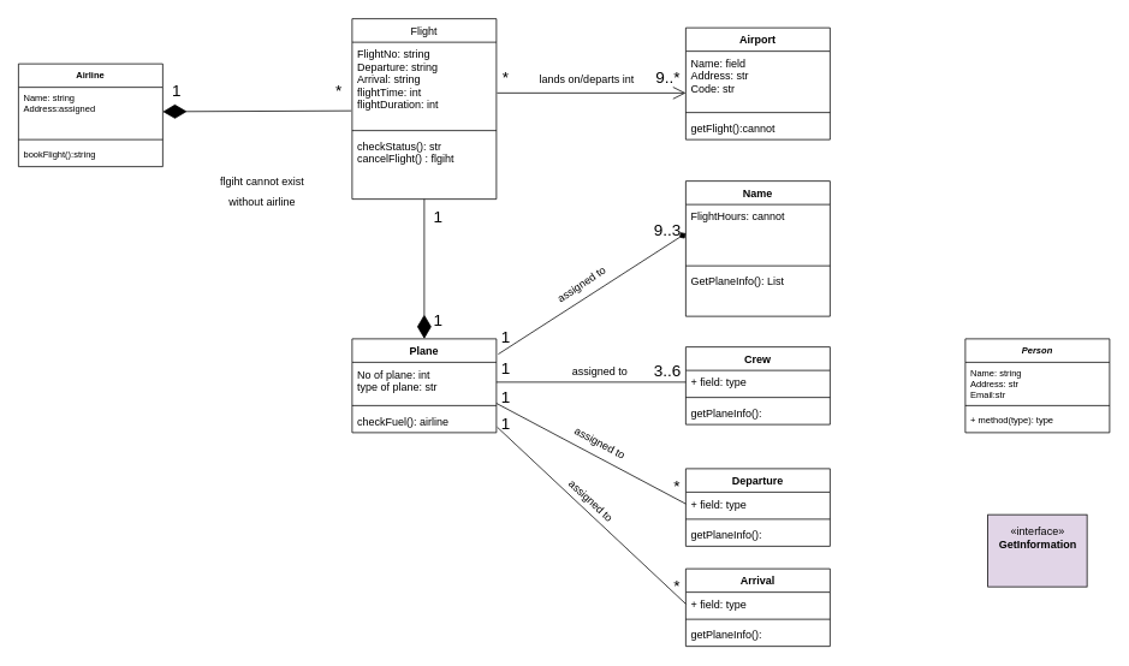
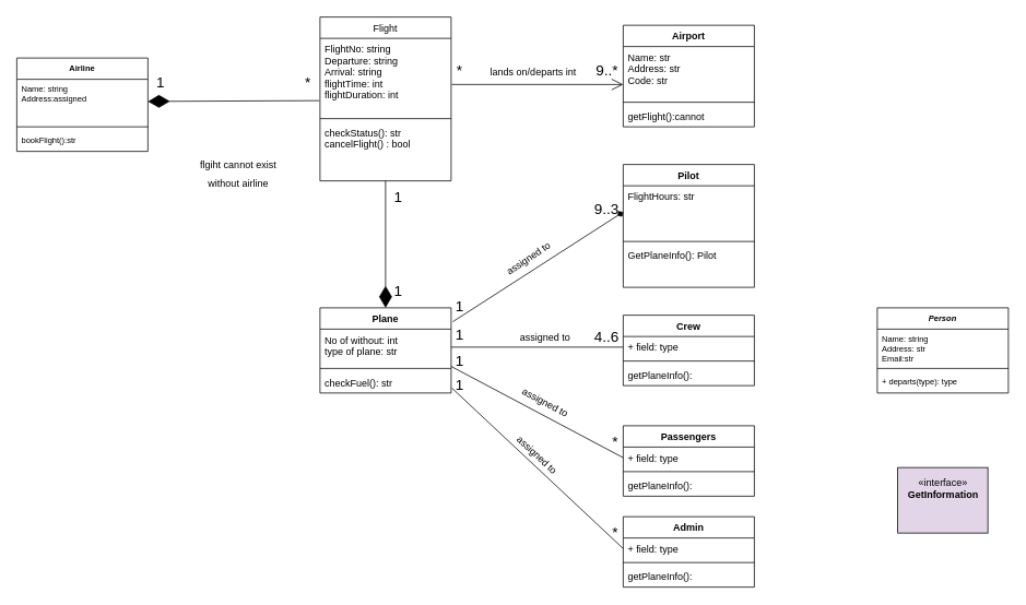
  <mxCell id="0" />
  <mxCell id="1" parent="0" />
  <mxCell id="2" value="Flight" style="swimlane;fontStyle=0;align=center;verticalAlign=top;childLayout=stackLayout;horizontal=1;startSize=26;horizontalStack=0;resizeParent=1;resizeLast=0;collapsible=1;marginBottom=0;rounded=0;shadow=0;strokeWidth=1;" parent="1" vertex="1"><mxGeometry x="390" y="20" width="160" height="200" as="geometry"><mxRectangle x="230" y="140" width="160" height="26" as="alternateBounds" /></mxGeometry></mxCell>
  <mxCell id="3" value="FlightNo: string&#10;Departure: string&#10;Arrival: string&#10;flightTime: int&#10;flightDuration: int" style="text;align=left;verticalAlign=top;spacingLeft=4;spacingRight=4;overflow=hidden;rotatable=0;points=[[0,0.5],[1,0.5]];portConstraint=eastwest;" parent="2" vertex="1"><mxGeometry y="26" width="160" height="94" as="geometry" /></mxCell>
  <mxCell id="4" value="" style="line;html=1;strokeWidth=1;align=left;verticalAlign=middle;spacingTop=-1;spacingLeft=3;spacingRight=3;rotatable=0;labelPosition=right;points=[];portConstraint=eastwest;" parent="2" vertex="1"><mxGeometry y="120" width="160" height="8" as="geometry" /></mxCell>
- <mxCell id="5" value="checkStatus(): str&#10;cancelFlight() : flgiht" style="text;align=left;verticalAlign=top;spacingLeft=4;spacingRight=4;overflow=hidden;rotatable=0;points=[[0,0.5],[1,0.5]];portConstraint=eastwest;" parent="2" vertex="1"><mxGeometry y="128" width="160" height="72" as="geometry" /></mxCell>
+ <mxCell id="5" value="checkStatus(): str&#10;cancelFlight() : bool" style="text;align=left;verticalAlign=top;spacingLeft=4;spacingRight=4;overflow=hidden;rotatable=0;points=[[0,0.5],[1,0.5]];portConstraint=eastwest;" parent="2" vertex="1"><mxGeometry y="128" width="160" height="72" as="geometry" /></mxCell>
  <mxCell id="6" value="Plane" style="swimlane;fontStyle=1;align=center;verticalAlign=top;childLayout=stackLayout;horizontal=1;startSize=26;horizontalStack=0;resizeParent=1;resizeParentMax=0;resizeLast=0;collapsible=1;marginBottom=0;" parent="1" vertex="1"><mxGeometry x="390" y="375" width="160" height="104" as="geometry" /></mxCell>
- <mxCell id="7" value="No of plane: int&#10;type of plane: str" style="text;strokeColor=none;fillColor=none;align=left;verticalAlign=top;spacingLeft=4;spacingRight=4;overflow=hidden;rotatable=0;points=[[0,0.5],[1,0.5]];portConstraint=eastwest;" parent="6" vertex="1"><mxGeometry y="26" width="160" height="44" as="geometry" /></mxCell>
+ <mxCell id="7" value="No of without: int&#10;type of plane: str" style="text;strokeColor=none;fillColor=none;align=left;verticalAlign=top;spacingLeft=4;spacingRight=4;overflow=hidden;rotatable=0;points=[[0,0.5],[1,0.5]];portConstraint=eastwest;" parent="6" vertex="1"><mxGeometry y="26" width="160" height="44" as="geometry" /></mxCell>
  <mxCell id="8" value="" style="line;strokeWidth=1;fillColor=none;align=left;verticalAlign=middle;spacingTop=-1;spacingLeft=3;spacingRight=3;rotatable=0;labelPosition=right;points=[];portConstraint=eastwest;strokeColor=inherit;" parent="6" vertex="1"><mxGeometry y="70" width="160" height="8" as="geometry" /></mxCell>
- <mxCell id="9" value="checkFuel(): airline" style="text;strokeColor=none;fillColor=none;align=left;verticalAlign=top;spacingLeft=4;spacingRight=4;overflow=hidden;rotatable=0;points=[[0,0.5],[1,0.5]];portConstraint=eastwest;" parent="6" vertex="1"><mxGeometry y="78" width="160" height="26" as="geometry" /></mxCell>
+ <mxCell id="9" value="checkFuel(): str" style="text;strokeColor=none;fillColor=none;align=left;verticalAlign=top;spacingLeft=4;spacingRight=4;overflow=hidden;rotatable=0;points=[[0,0.5],[1,0.5]];portConstraint=eastwest;" parent="6" vertex="1"><mxGeometry y="78" width="160" height="26" as="geometry" /></mxCell>
  <mxCell id="10" value="Crew" style="swimlane;fontStyle=1;align=center;verticalAlign=top;childLayout=stackLayout;horizontal=1;startSize=26;horizontalStack=0;resizeParent=1;resizeParentMax=0;resizeLast=0;collapsible=1;marginBottom=0;" parent="1" vertex="1"><mxGeometry x="760" y="384" width="160" height="86" as="geometry" /></mxCell>
  <mxCell id="11" value="+ field: type" style="text;strokeColor=none;fillColor=none;align=left;verticalAlign=top;spacingLeft=4;spacingRight=4;overflow=hidden;rotatable=0;points=[[0,0.5],[1,0.5]];portConstraint=eastwest;" parent="10" vertex="1"><mxGeometry y="26" width="160" height="26" as="geometry" /></mxCell>
  <mxCell id="12" value="" style="line;strokeWidth=1;fillColor=none;align=left;verticalAlign=middle;spacingTop=-1;spacingLeft=3;spacingRight=3;rotatable=0;labelPosition=right;points=[];portConstraint=eastwest;strokeColor=inherit;" parent="10" vertex="1"><mxGeometry y="52" width="160" height="8" as="geometry" /></mxCell>
  <mxCell id="13" value="getPlaneInfo():" style="text;strokeColor=none;fillColor=none;align=left;verticalAlign=top;spacingLeft=4;spacingRight=4;overflow=hidden;rotatable=0;points=[[0,0.5],[1,0.5]];portConstraint=eastwest;" parent="10" vertex="1"><mxGeometry y="60" width="160" height="26" as="geometry" /></mxCell>
- <mxCell id="14" value="Departure" style="swimlane;fontStyle=1;align=center;verticalAlign=top;childLayout=stackLayout;horizontal=1;startSize=26;horizontalStack=0;resizeParent=1;resizeParentMax=0;resizeLast=0;collapsible=1;marginBottom=0;" parent="1" vertex="1"><mxGeometry x="760" y="519" width="160" height="86" as="geometry" /></mxCell>
+ <mxCell id="14" value="Passengers" style="swimlane;fontStyle=1;align=center;verticalAlign=top;childLayout=stackLayout;horizontal=1;startSize=26;horizontalStack=0;resizeParent=1;resizeParentMax=0;resizeLast=0;collapsible=1;marginBottom=0;" parent="1" vertex="1"><mxGeometry x="760" y="519" width="160" height="86" as="geometry" /></mxCell>
  <mxCell id="15" value="+ field: type" style="text;strokeColor=none;fillColor=none;align=left;verticalAlign=top;spacingLeft=4;spacingRight=4;overflow=hidden;rotatable=0;points=[[0,0.5],[1,0.5]];portConstraint=eastwest;" parent="14" vertex="1"><mxGeometry y="26" width="160" height="26" as="geometry" /></mxCell>
  <mxCell id="16" value="" style="line;strokeWidth=1;fillColor=none;align=left;verticalAlign=middle;spacingTop=-1;spacingLeft=3;spacingRight=3;rotatable=0;labelPosition=right;points=[];portConstraint=eastwest;strokeColor=inherit;" parent="14" vertex="1"><mxGeometry y="52" width="160" height="8" as="geometry" /></mxCell>
  <mxCell id="17" value="getPlaneInfo():" style="text;strokeColor=none;fillColor=none;align=left;verticalAlign=top;spacingLeft=4;spacingRight=4;overflow=hidden;rotatable=0;points=[[0,0.5],[1,0.5]];portConstraint=eastwest;" parent="14" vertex="1"><mxGeometry y="60" width="160" height="26" as="geometry" /></mxCell>
- <mxCell id="18" value="Arrival" style="swimlane;fontStyle=1;align=center;verticalAlign=top;childLayout=stackLayout;horizontal=1;startSize=26;horizontalStack=0;resizeParent=1;resizeParentMax=0;resizeLast=0;collapsible=1;marginBottom=0;" parent="1" vertex="1"><mxGeometry x="760" y="630" width="160" height="86" as="geometry" /></mxCell>
+ <mxCell id="18" value="Admin" style="swimlane;fontStyle=1;align=center;verticalAlign=top;childLayout=stackLayout;horizontal=1;startSize=26;horizontalStack=0;resizeParent=1;resizeParentMax=0;resizeLast=0;collapsible=1;marginBottom=0;" parent="1" vertex="1"><mxGeometry x="760" y="630" width="160" height="86" as="geometry" /></mxCell>
  <mxCell id="19" value="+ field: type" style="text;strokeColor=none;fillColor=none;align=left;verticalAlign=top;spacingLeft=4;spacingRight=4;overflow=hidden;rotatable=0;points=[[0,0.5],[1,0.5]];portConstraint=eastwest;" parent="18" vertex="1"><mxGeometry y="26" width="160" height="26" as="geometry" /></mxCell>
  <mxCell id="20" value="" style="line;strokeWidth=1;fillColor=none;align=left;verticalAlign=middle;spacingTop=-1;spacingLeft=3;spacingRight=3;rotatable=0;labelPosition=right;points=[];portConstraint=eastwest;strokeColor=inherit;" parent="18" vertex="1"><mxGeometry y="52" width="160" height="8" as="geometry" /></mxCell>
  <mxCell id="21" value="getPlaneInfo():" style="text;strokeColor=none;fillColor=none;align=left;verticalAlign=top;spacingLeft=4;spacingRight=4;overflow=hidden;rotatable=0;points=[[0,0.5],[1,0.5]];portConstraint=eastwest;" parent="18" vertex="1"><mxGeometry y="60" width="160" height="26" as="geometry" /></mxCell>
- <mxCell id="22" value="Name" style="swimlane;fontStyle=1;align=center;verticalAlign=top;childLayout=stackLayout;horizontal=1;startSize=26;horizontalStack=0;resizeParent=1;resizeParentMax=0;resizeLast=0;collapsible=1;marginBottom=0;" parent="1" vertex="1"><mxGeometry x="760" y="200" width="160" height="150" as="geometry" /></mxCell>
- <mxCell id="23" value="FlightHours: cannot" style="text;strokeColor=none;fillColor=none;align=left;verticalAlign=top;spacingLeft=4;spacingRight=4;overflow=hidden;rotatable=0;points=[[0,0.5],[1,0.5]];portConstraint=eastwest;" parent="22" vertex="1"><mxGeometry y="26" width="160" height="64" as="geometry" /></mxCell>
+ <mxCell id="22" value="Pilot" style="swimlane;fontStyle=1;align=center;verticalAlign=top;childLayout=stackLayout;horizontal=1;startSize=26;horizontalStack=0;resizeParent=1;resizeParentMax=0;resizeLast=0;collapsible=1;marginBottom=0;" parent="1" vertex="1"><mxGeometry x="760" y="200" width="160" height="150" as="geometry" /></mxCell>
+ <mxCell id="23" value="FlightHours: str" style="text;strokeColor=none;fillColor=none;align=left;verticalAlign=top;spacingLeft=4;spacingRight=4;overflow=hidden;rotatable=0;points=[[0,0.5],[1,0.5]];portConstraint=eastwest;" parent="22" vertex="1"><mxGeometry y="26" width="160" height="64" as="geometry" /></mxCell>
  <mxCell id="24" value="" style="line;strokeWidth=1;fillColor=none;align=left;verticalAlign=middle;spacingTop=-1;spacingLeft=3;spacingRight=3;rotatable=0;labelPosition=right;points=[];portConstraint=eastwest;strokeColor=inherit;" parent="22" vertex="1"><mxGeometry y="90" width="160" height="8" as="geometry" /></mxCell>
- <mxCell id="25" value="GetPlaneInfo(): List&#10;" style="text;strokeColor=none;fillColor=none;align=left;verticalAlign=top;spacingLeft=4;spacingRight=4;overflow=hidden;rotatable=0;points=[[0,0.5],[1,0.5]];portConstraint=eastwest;" parent="22" vertex="1"><mxGeometry y="98" width="160" height="52" as="geometry" /></mxCell>
+ <mxCell id="25" value="GetPlaneInfo(): Pilot&#10;" style="text;strokeColor=none;fillColor=none;align=left;verticalAlign=top;spacingLeft=4;spacingRight=4;overflow=hidden;rotatable=0;points=[[0,0.5],[1,0.5]];portConstraint=eastwest;" parent="22" vertex="1"><mxGeometry y="98" width="160" height="52" as="geometry" /></mxCell>
  <mxCell id="26" value="Person" style="swimlane;fontStyle=3;align=center;verticalAlign=top;childLayout=stackLayout;horizontal=1;startSize=26;horizontalStack=0;resizeParent=1;resizeParentMax=0;resizeLast=0;collapsible=1;marginBottom=0;fontSize=10;" parent="1" vertex="1"><mxGeometry x="1070" y="375" width="160" height="104" as="geometry" /></mxCell>
  <mxCell id="27" value="Name: string&#10;Address: str&#10;Email:str" style="text;strokeColor=none;fillColor=none;align=left;verticalAlign=top;spacingLeft=4;spacingRight=4;overflow=hidden;rotatable=0;points=[[0,0.5],[1,0.5]];portConstraint=eastwest;fontSize=10;" parent="26" vertex="1"><mxGeometry y="26" width="160" height="44" as="geometry" /></mxCell>
  <mxCell id="28" value="" style="line;strokeWidth=1;fillColor=none;align=left;verticalAlign=middle;spacingTop=-1;spacingLeft=3;spacingRight=3;rotatable=0;labelPosition=right;points=[];portConstraint=eastwest;strokeColor=inherit;fontSize=10;" parent="26" vertex="1"><mxGeometry y="70" width="160" height="8" as="geometry" /></mxCell>
- <mxCell id="29" value="+ method(type): type" style="text;strokeColor=none;fillColor=none;align=left;verticalAlign=top;spacingLeft=4;spacingRight=4;overflow=hidden;rotatable=0;points=[[0,0.5],[1,0.5]];portConstraint=eastwest;fontSize=10;" parent="26" vertex="1"><mxGeometry y="78" width="160" height="26" as="geometry" /></mxCell>
+ <mxCell id="29" value="+ departs(type): type" style="text;strokeColor=none;fillColor=none;align=left;verticalAlign=top;spacingLeft=4;spacingRight=4;overflow=hidden;rotatable=0;points=[[0,0.5],[1,0.5]];portConstraint=eastwest;fontSize=10;" parent="26" vertex="1"><mxGeometry y="78" width="160" height="26" as="geometry" /></mxCell>
  <mxCell id="30" value="Airline" style="swimlane;fontStyle=1;align=center;verticalAlign=top;childLayout=stackLayout;horizontal=1;startSize=26;horizontalStack=0;resizeParent=1;resizeParentMax=0;resizeLast=0;collapsible=1;marginBottom=0;fontSize=10;" parent="1" vertex="1"><mxGeometry x="20" y="70" width="160" height="114" as="geometry" /></mxCell>
  <mxCell id="31" value="Name: string&#10;Address:assigned" style="text;strokeColor=none;fillColor=none;align=left;verticalAlign=top;spacingLeft=4;spacingRight=4;overflow=hidden;rotatable=0;points=[[0,0.5],[1,0.5]];portConstraint=eastwest;fontSize=10;" parent="30" vertex="1"><mxGeometry y="26" width="160" height="54" as="geometry" /></mxCell>
  <mxCell id="32" value="" style="line;strokeWidth=1;fillColor=none;align=left;verticalAlign=middle;spacingTop=-1;spacingLeft=3;spacingRight=3;rotatable=0;labelPosition=right;points=[];portConstraint=eastwest;strokeColor=inherit;fontSize=10;" parent="30" vertex="1"><mxGeometry y="80" width="160" height="8" as="geometry" /></mxCell>
- <mxCell id="33" value="bookFlight():string" style="text;strokeColor=none;fillColor=none;align=left;verticalAlign=top;spacingLeft=4;spacingRight=4;overflow=hidden;rotatable=0;points=[[0,0.5],[1,0.5]];portConstraint=eastwest;fontSize=10;" parent="30" vertex="1"><mxGeometry y="88" width="160" height="26" as="geometry" /></mxCell>
+ <mxCell id="33" value="bookFlight():str" style="text;strokeColor=none;fillColor=none;align=left;verticalAlign=top;spacingLeft=4;spacingRight=4;overflow=hidden;rotatable=0;points=[[0,0.5],[1,0.5]];portConstraint=eastwest;fontSize=10;" parent="30" vertex="1"><mxGeometry y="88" width="160" height="26" as="geometry" /></mxCell>
  <mxCell id="34" value="" style="endArrow=diamond;html=1;rounded=0;entryX=0;entryY=0.5;entryDx=0;entryDy=0;exitX=1.013;exitY=0.163;exitDx=0;exitDy=0;exitPerimeter=0;" edge="1" parent="1" source="6" target="23"><mxGeometry width="50" height="50" relative="1" as="geometry"><mxPoint x="470" y="380" as="sourcePoint" /><mxPoint x="520" y="330" as="targetPoint" /></mxGeometry></mxCell>
  <mxCell id="35" value="assigned to" style="text;html=1;strokeColor=none;fillColor=none;align=center;verticalAlign=middle;whiteSpace=wrap;rounded=0;rotation=326;portConstraintRotation=0;" vertex="1" parent="1"><mxGeometry x="610" y="300" width="70" height="30" as="geometry" /></mxCell>
  <mxCell id="36" value="&lt;font style=&quot;font-size: 18px;&quot;&gt;9..3&lt;/font&gt;" style="text;html=1;strokeColor=none;fillColor=none;align=center;verticalAlign=middle;whiteSpace=wrap;rounded=0;" vertex="1" parent="1"><mxGeometry x="710" y="240" width="60" height="30" as="geometry" /></mxCell>
  <mxCell id="37" value="&lt;font style=&quot;font-size: 18px;&quot;&gt;1&lt;/font&gt;" style="text;html=1;align=center;verticalAlign=middle;resizable=0;points=[];autosize=1;strokeColor=none;fillColor=none;" vertex="1" parent="1"><mxGeometry x="545" y="354" width="30" height="40" as="geometry" /></mxCell>
  <mxCell id="38" value="Airport" style="swimlane;fontStyle=1;align=center;verticalAlign=top;childLayout=stackLayout;horizontal=1;startSize=26;horizontalStack=0;resizeParent=1;resizeParentMax=0;resizeLast=0;collapsible=1;marginBottom=0;" vertex="1" parent="1"><mxGeometry x="760" y="30" width="160" height="124" as="geometry" /></mxCell>
- <mxCell id="39" value="Name: field&#10;Address: str&#10;Code: str" style="text;strokeColor=none;fillColor=none;align=left;verticalAlign=top;spacingLeft=4;spacingRight=4;overflow=hidden;rotatable=0;points=[[0,0.5],[1,0.5]];portConstraint=eastwest;" vertex="1" parent="38"><mxGeometry y="26" width="160" height="64" as="geometry" /></mxCell>
+ <mxCell id="39" value="Name: str&#10;Address: str&#10;Code: str" style="text;strokeColor=none;fillColor=none;align=left;verticalAlign=top;spacingLeft=4;spacingRight=4;overflow=hidden;rotatable=0;points=[[0,0.5],[1,0.5]];portConstraint=eastwest;" vertex="1" parent="38"><mxGeometry y="26" width="160" height="64" as="geometry" /></mxCell>
  <mxCell id="40" value="" style="line;strokeWidth=1;fillColor=none;align=left;verticalAlign=middle;spacingTop=-1;spacingLeft=3;spacingRight=3;rotatable=0;labelPosition=right;points=[];portConstraint=eastwest;strokeColor=inherit;" vertex="1" parent="38"><mxGeometry y="90" width="160" height="8" as="geometry" /></mxCell>
  <mxCell id="41" value="getFlight():cannot" style="text;strokeColor=none;fillColor=none;align=left;verticalAlign=top;spacingLeft=4;spacingRight=4;overflow=hidden;rotatable=0;points=[[0,0.5],[1,0.5]];portConstraint=eastwest;" vertex="1" parent="38"><mxGeometry y="98" width="160" height="26" as="geometry" /></mxCell>
  <mxCell id="42" value="" style="endArrow=open;endFill=1;endSize=12;html=1;rounded=0;fontSize=18;exitX=1.005;exitY=0.599;exitDx=0;exitDy=0;exitPerimeter=0;entryX=0;entryY=0.724;entryDx=0;entryDy=0;entryPerimeter=0;" edge="1" parent="1" source="3" target="39"><mxGeometry width="160" relative="1" as="geometry"><mxPoint x="580" y="340" as="sourcePoint" /><mxPoint x="630" y="180" as="targetPoint" /></mxGeometry></mxCell>
  <mxCell id="43" value="&lt;font style=&quot;font-size: 12px;&quot;&gt;lands on/departs int&lt;/font&gt;" style="text;html=1;align=center;verticalAlign=middle;resizable=0;points=[];autosize=1;strokeColor=none;fillColor=none;fontSize=18;" vertex="1" parent="1"><mxGeometry x="580" y="66" width="140" height="40" as="geometry" /></mxCell>
  <mxCell id="44" value="&lt;font style=&quot;font-size: 18px;&quot;&gt;*&lt;/font&gt;" style="text;html=1;align=center;verticalAlign=middle;resizable=0;points=[];autosize=1;strokeColor=none;fillColor=none;fontSize=12;" vertex="1" parent="1"><mxGeometry x="545" y="66" width="30" height="40" as="geometry" /></mxCell>
  <mxCell id="45" value="9..*" style="text;html=1;align=center;verticalAlign=middle;resizable=0;points=[];autosize=1;strokeColor=none;fillColor=none;fontSize=18;" vertex="1" parent="1"><mxGeometry x="715" y="66" width="50" height="40" as="geometry" /></mxCell>
  <mxCell id="46" value="" style="endArrow=none;html=1;rounded=0;fontSize=18;" edge="1" parent="1" source="7" target="11"><mxGeometry width="50" height="50" relative="1" as="geometry"><mxPoint x="630" y="440" as="sourcePoint" /><mxPoint x="680" y="390" as="targetPoint" /></mxGeometry></mxCell>
  <mxCell id="47" value="assigned to" style="text;html=1;strokeColor=none;fillColor=none;align=center;verticalAlign=middle;whiteSpace=wrap;rounded=0;rotation=0;portConstraintRotation=0;" vertex="1" parent="1"><mxGeometry x="630" y="396" width="70" height="30" as="geometry" /></mxCell>
  <mxCell id="48" value="&lt;font style=&quot;font-size: 18px;&quot;&gt;1&lt;/font&gt;" style="text;html=1;align=center;verticalAlign=middle;resizable=0;points=[];autosize=1;strokeColor=none;fillColor=none;" vertex="1" parent="1"><mxGeometry x="545" y="388" width="30" height="40" as="geometry" /></mxCell>
- <mxCell id="49" value="&lt;font style=&quot;font-size: 18px;&quot;&gt;3..6&lt;/font&gt;" style="text;html=1;strokeColor=none;fillColor=none;align=center;verticalAlign=middle;whiteSpace=wrap;rounded=0;" vertex="1" parent="1"><mxGeometry x="710" y="396" width="60" height="30" as="geometry" /></mxCell>
+ <mxCell id="49" value="&lt;font style=&quot;font-size: 18px;&quot;&gt;4..6&lt;/font&gt;" style="text;html=1;strokeColor=none;fillColor=none;align=center;verticalAlign=middle;whiteSpace=wrap;rounded=0;" vertex="1" parent="1"><mxGeometry x="710" y="396" width="60" height="30" as="geometry" /></mxCell>
  <mxCell id="50" value="" style="endArrow=none;html=1;rounded=0;fontSize=18;entryX=0;entryY=0.5;entryDx=0;entryDy=0;exitX=1;exitY=1.034;exitDx=0;exitDy=0;exitPerimeter=0;" edge="1" parent="1" source="7" target="15"><mxGeometry width="50" height="50" relative="1" as="geometry"><mxPoint x="630" y="440" as="sourcePoint" /><mxPoint x="680" y="390" as="targetPoint" /></mxGeometry></mxCell>
  <mxCell id="51" value="assigned to" style="text;html=1;strokeColor=none;fillColor=none;align=center;verticalAlign=middle;whiteSpace=wrap;rounded=0;rotation=28;portConstraintRotation=0;" vertex="1" parent="1"><mxGeometry x="630" y="476" width="70" height="30" as="geometry" /></mxCell>
  <mxCell id="52" value="&lt;font style=&quot;font-size: 18px;&quot;&gt;1&lt;/font&gt;" style="text;html=1;align=center;verticalAlign=middle;resizable=0;points=[];autosize=1;strokeColor=none;fillColor=none;" vertex="1" parent="1"><mxGeometry x="545" y="420" width="30" height="40" as="geometry" /></mxCell>
  <mxCell id="53" value="*" style="text;html=1;align=center;verticalAlign=middle;resizable=0;points=[];autosize=1;strokeColor=none;fillColor=none;fontSize=18;" vertex="1" parent="1"><mxGeometry x="735" y="519" width="30" height="40" as="geometry" /></mxCell>
  <mxCell id="54" value="" style="endArrow=diamondThin;endFill=1;endSize=24;html=1;rounded=0;fontSize=18;entryX=0.5;entryY=0;entryDx=0;entryDy=0;" edge="1" parent="1" target="6"><mxGeometry width="160" relative="1" as="geometry"><mxPoint x="470" y="220" as="sourcePoint" /><mxPoint x="466" y="370" as="targetPoint" /></mxGeometry></mxCell>
  <mxCell id="55" value="" style="endArrow=diamondThin;endFill=1;endSize=24;html=1;rounded=0;fontSize=18;entryX=1;entryY=0.5;entryDx=0;entryDy=0;exitX=-0.006;exitY=0.809;exitDx=0;exitDy=0;exitPerimeter=0;" edge="1" parent="1" source="3" target="31"><mxGeometry width="160" relative="1" as="geometry"><mxPoint x="510" y="330" as="sourcePoint" /><mxPoint x="670" y="330" as="targetPoint" /></mxGeometry></mxCell>
  <mxCell id="56" value="&lt;font style=&quot;&quot;&gt;&lt;font style=&quot;font-size: 12px;&quot;&gt;flgiht cannot exist&lt;br&gt;without airline&lt;/font&gt;&lt;br&gt;&lt;/font&gt;" style="text;html=1;align=center;verticalAlign=middle;resizable=0;points=[];autosize=1;strokeColor=none;fillColor=none;fontSize=18;" vertex="1" parent="1"><mxGeometry x="230" y="180" width="120" height="60" as="geometry" /></mxCell>
  <mxCell id="57" value="&lt;font style=&quot;font-size: 18px;&quot;&gt;1&lt;/font&gt;" style="text;html=1;align=center;verticalAlign=middle;resizable=0;points=[];autosize=1;strokeColor=none;fillColor=none;" vertex="1" parent="1"><mxGeometry x="180" y="80" width="30" height="40" as="geometry" /></mxCell>
  <mxCell id="58" value="&lt;font style=&quot;font-size: 18px;&quot;&gt;1&lt;/font&gt;" style="text;html=1;align=center;verticalAlign=middle;resizable=0;points=[];autosize=1;strokeColor=none;fillColor=none;" vertex="1" parent="1"><mxGeometry x="470" y="220" width="30" height="40" as="geometry" /></mxCell>
  <mxCell id="59" value="&lt;font style=&quot;font-size: 18px;&quot;&gt;1&lt;/font&gt;" style="text;html=1;align=center;verticalAlign=middle;resizable=0;points=[];autosize=1;strokeColor=none;fillColor=none;" vertex="1" parent="1"><mxGeometry x="470" y="335" width="30" height="40" as="geometry" /></mxCell>
  <mxCell id="60" value="&lt;font style=&quot;font-size: 18px;&quot;&gt;*&lt;/font&gt;" style="text;html=1;align=center;verticalAlign=middle;resizable=0;points=[];autosize=1;strokeColor=none;fillColor=none;fontSize=12;" vertex="1" parent="1"><mxGeometry x="360" y="80" width="30" height="40" as="geometry" /></mxCell>
  <mxCell id="61" value="" style="endArrow=none;html=1;rounded=0;fontSize=12;entryX=0;entryY=0.5;entryDx=0;entryDy=0;exitX=1.006;exitY=0.769;exitDx=0;exitDy=0;exitPerimeter=0;" edge="1" parent="1" source="9" target="19"><mxGeometry width="50" height="50" relative="1" as="geometry"><mxPoint x="560" y="340" as="sourcePoint" /><mxPoint x="610" y="290" as="targetPoint" /></mxGeometry></mxCell>
  <mxCell id="62" value="&lt;font style=&quot;font-size: 18px;&quot;&gt;1&lt;/font&gt;" style="text;html=1;align=center;verticalAlign=middle;resizable=0;points=[];autosize=1;strokeColor=none;fillColor=none;" vertex="1" parent="1"><mxGeometry x="545" y="449" width="30" height="40" as="geometry" /></mxCell>
  <mxCell id="63" value="*" style="text;html=1;align=center;verticalAlign=middle;resizable=0;points=[];autosize=1;strokeColor=none;fillColor=none;fontSize=18;" vertex="1" parent="1"><mxGeometry x="735" y="630" width="30" height="40" as="geometry" /></mxCell>
  <mxCell id="64" value="assigned to" style="text;html=1;strokeColor=none;fillColor=none;align=center;verticalAlign=middle;whiteSpace=wrap;rounded=0;rotation=43;portConstraintRotation=0;" vertex="1" parent="1"><mxGeometry x="620" y="540" width="70" height="30" as="geometry" /></mxCell>
  <mxCell id="65" value="«interface»&lt;br&gt;&lt;b&gt;GetInformation&lt;br&gt;&lt;br&gt;&lt;br&gt;&lt;/b&gt;" style="html=1;fontSize=12;fillColor=#e1d5e7;" vertex="1" parent="1"><mxGeometry x="1095" y="570" width="110" height="80" as="geometry" /></mxCell>
